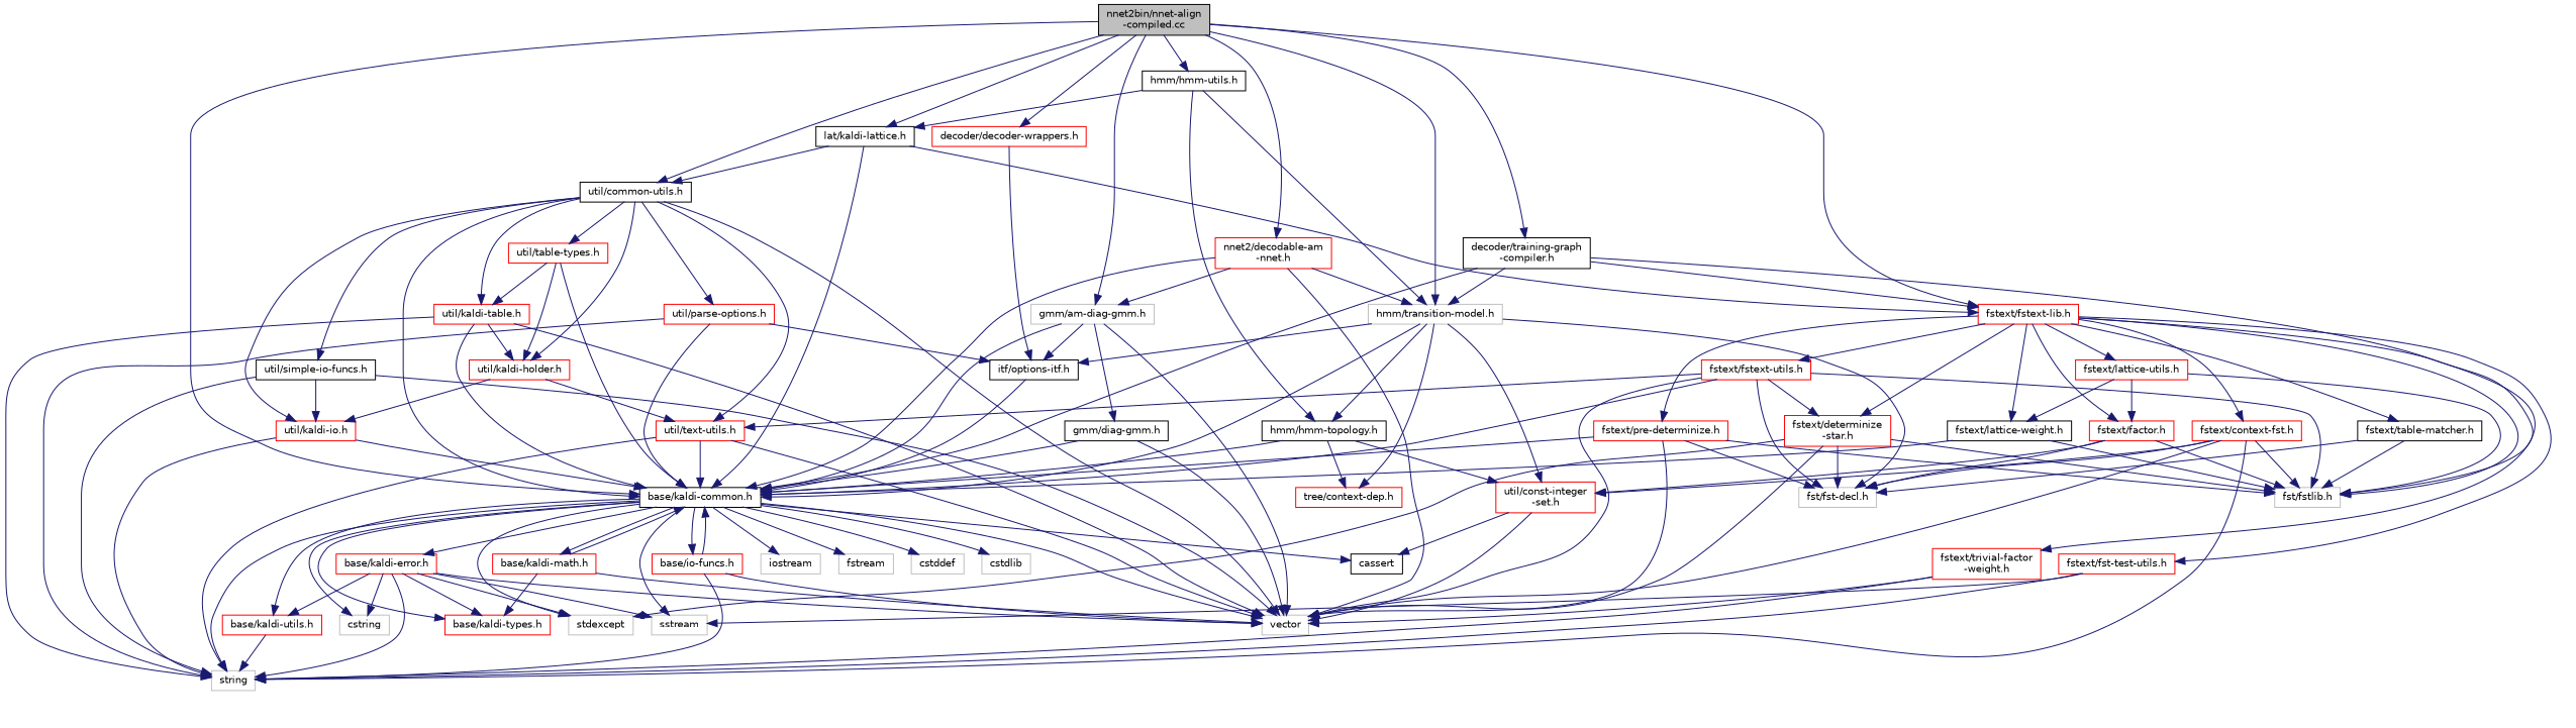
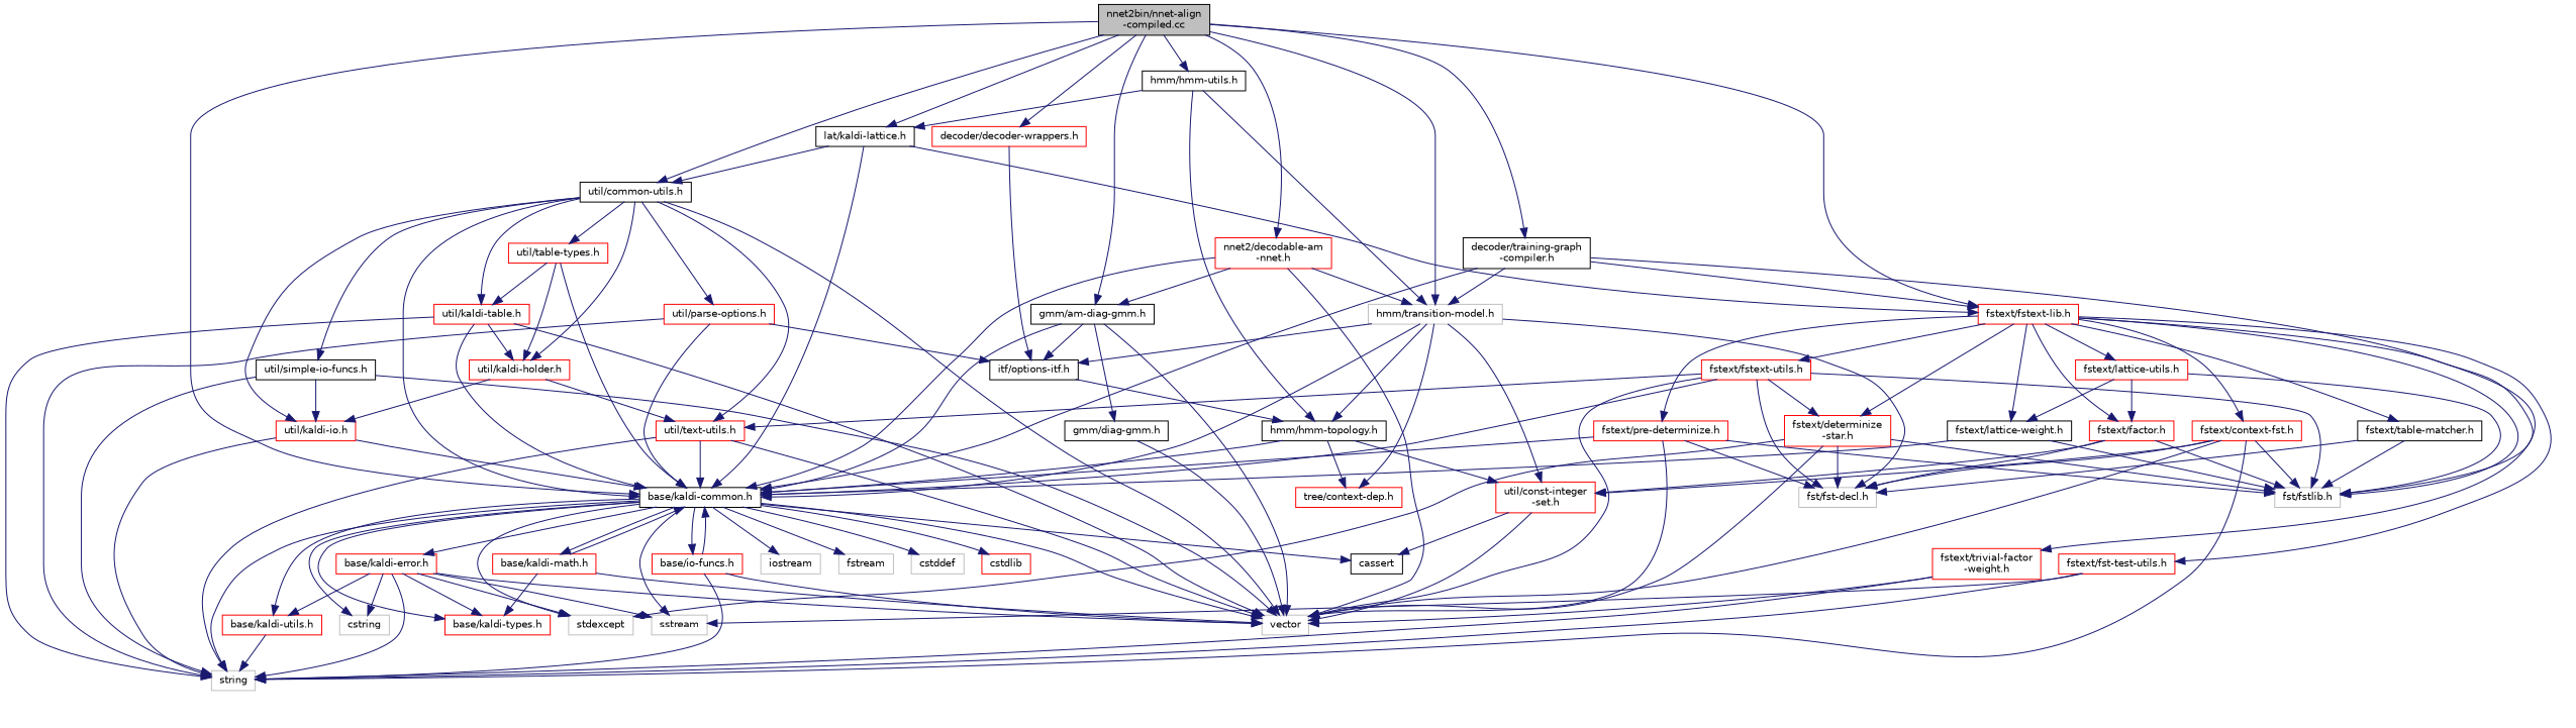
  digraph {
    node [color=red fillcolor=white fontname=Helvetica fontsize=10 shape=record style=filled]
    edge [color=midnightblue fontname=Helvetica fontsize=10 labelfontname=Helvetica labelfontsize=10 style=solid]
    n1 [color=black fillcolor=grey75 fontcolor=black height=0.2 label="nnet2bin/nnet-align\l-compiled.cc" width=0.4]
    n2 [color=black height=0.2 label="base/kaldi-common.h" width=0.4]
    n3 [color=black height=0.2 label="util/common-utils.h" width=0.4]
-   n4 [color=grey75 height=0.2 label="gmm/am-diag-gmm.h" width=0.4]
+   n4 [color=black height=0.2 label="gmm/am-diag-gmm.h" width=0.4]
    n5 [color=grey75 height=0.2 label="hmm/transition-model.h" width=0.4]
    n6 [color=black height=0.2 label="hmm/hmm-utils.h" width=0.4]
    n7 [color=black height=0.2 label="lat/kaldi-lattice.h" width=0.4]
    n8 [height=0.2 label="fstext/fstext-lib.h" width=0.4]
    n9 [height=0.2 label="decoder/decoder-wrappers.h" width=0.4]
    n10 [color=black height=0.2 label="decoder/training-graph\l-compiler.h" width=0.4]
    n11 [height=0.2 label="nnet2/decodable-am\l-nnet.h" width=0.4]
    n12 [color=grey75 height=0.2 label=cstddef width=0.4]
-   n13 [color=grey75 height=0.2 label=cstdlib width=0.4]
+   n13 [height=0.2 label=cstdlib width=0.4]
    n14 [color=grey75 height=0.2 label=cstring width=0.4]
    n15 [color=grey75 height=0.2 label=string width=0.4]
    n16 [color=grey75 height=0.2 label=sstream width=0.4]
    n17 [color=grey75 height=0.2 label=stdexcept width=0.4]
    n18 [color=black height=0.2 label=cassert width=0.4]
    n19 [color=grey75 height=0.2 label=vector width=0.4]
    n20 [color=grey75 height=0.2 label=iostream width=0.4]
    n21 [color=grey75 height=0.2 label=fstream width=0.4]
    n22 [height=0.2 label="base/kaldi-utils.h" width=0.4]
    n23 [height=0.2 label="base/kaldi-error.h" width=0.4]
    n24 [height=0.2 label="base/kaldi-types.h" width=0.4]
    n25 [height=0.2 label="base/io-funcs.h" width=0.4]
    n26 [height=0.2 label="base/kaldi-math.h" width=0.4]
    n27 [height=0.2 label="util/parse-options.h" width=0.4]
    n28 [height=0.2 label="util/kaldi-io.h" width=0.4]
    n29 [color=black height=0.2 label="util/simple-io-funcs.h" width=0.4]
    n30 [height=0.2 label="util/kaldi-holder.h" width=0.4]
    n31 [height=0.2 label="util/text-utils.h" width=0.4]
    n32 [height=0.2 label="util/kaldi-table.h" width=0.4]
    n33 [height=0.2 label="util/table-types.h" width=0.4]
    n34 [color=black height=0.2 label="itf/options-itf.h" width=0.4]
    n35 [color=black height=0.2 label="gmm/diag-gmm.h" width=0.4]
    n36 [height=0.2 label="tree/context-dep.h" width=0.4]
    n37 [height=0.2 label="util/const-integer\l-set.h" width=0.4]
    n38 [color=grey75 height=0.2 label="fst/fst-decl.h" width=0.4]
    n39 [color=black height=0.2 label="hmm/hmm-topology.h" width=0.4]
    n40 [color=grey75 height=0.2 label="fst/fstlib.h" width=0.4]
    n41 [height=0.2 label="fstext/context-fst.h" width=0.4]
    n42 [height=0.2 label="fstext/determinize\l-star.h" width=0.4]
    n43 [height=0.2 label="fstext/factor.h" width=0.4]
    n44 [height=0.2 label="fstext/fst-test-utils.h" width=0.4]
    n45 [height=0.2 label="fstext/fstext-utils.h" width=0.4]
    n46 [height=0.2 label="fstext/pre-determinize.h" width=0.4]
    n47 [color=black height=0.2 label="fstext/table-matcher.h" width=0.4]
    n48 [height=0.2 label="fstext/trivial-factor\l-weight.h" width=0.4]
    n49 [color=black height=0.2 label="fstext/lattice-weight.h" width=0.4]
    n50 [height=0.2 label="fstext/lattice-utils.h" width=0.4]
    n1 -> n2
    n1 -> n3
    n1 -> n4
    n1 -> n5
    n1 -> n6
    n1 -> n7
    n1 -> n8
    n1 -> n9
    n1 -> n10
    n1 -> n11
    n2 -> n12
    n2 -> n13
    n2 -> n14
    n2 -> n15
    n2 -> n16
    n2 -> n17
    n2 -> n18
    n2 -> n19
    n2 -> n20
    n2 -> n21
    n2 -> n22
    n2 -> n23
    n2 -> n24
    n2 -> n25
    n2 -> n26
    n3 -> n2
    n3 -> n19
    n3 -> n27
    n3 -> n28
    n3 -> n29
    n3 -> n30
    n3 -> n31
    n3 -> n32
    n3 -> n33
    n4 -> n2
    n4 -> n19
    n4 -> n34
    n4 -> n35
    n5 -> n2
    n5 -> n34
    n5 -> n36
    n5 -> n37
    n5 -> n38
    n5 -> n39
    n6 -> n5
    n6 -> n7
    n6 -> n39
    n7 -> n2
    n7 -> n3
    n7 -> n8
    n8 -> n40
    n8 -> n41
    n8 -> n42
    n8 -> n43
    n8 -> n44
    n8 -> n45
    n8 -> n46
    n8 -> n47
    n8 -> n48
    n8 -> n49
    n8 -> n50
    n9 -> n34
    n10 -> n2
    n10 -> n5
    n10 -> n8
    n10 -> n40
    n11 -> n2
    n11 -> n4
    n11 -> n5
    n11 -> n19
    n22 -> n15
    n23 -> n14
    n23 -> n15
    n23 -> n16
    n23 -> n17
    n23 -> n19
    n23 -> n22
    n23 -> n24
    n25 -> n2
    n25 -> n15
    n25 -> n19
    n26 -> n2
    n26 -> n19
    n26 -> n24
    n27 -> n2
    n27 -> n15
    n27 -> n34
    n28 -> n2
    n28 -> n15
    n29 -> n15
    n29 -> n19
    n29 -> n28
    n30 -> n28
    n30 -> n31
    n31 -> n2
    n31 -> n15
    n31 -> n19
    n32 -> n2
    n32 -> n15
    n32 -> n19
    n32 -> n30
    n33 -> n2
    n33 -> n30
    n33 -> n32
-   n34 -> n2
-   n35 -> n2
+   n34 -> n39
    n35 -> n19
    n37 -> n18
    n37 -> n19
    n39 -> n2
    n39 -> n36
    n39 -> n37
    n41 -> n15
    n41 -> n19
    n41 -> n37
    n41 -> n38
    n41 -> n40
    n42 -> n17
    n42 -> n19
    n42 -> n38
    n42 -> n40
    n43 -> n37
    n43 -> n38
    n43 -> n40
    n44 -> n15
    n44 -> n16
    n45 -> n2
    n45 -> n19
    n45 -> n31
    n45 -> n38
    n45 -> n40
    n45 -> n42
    n46 -> n2
    n46 -> n19
    n46 -> n38
    n46 -> n40
    n47 -> n38
    n47 -> n40
    n48 -> n15
    n48 -> n19
    n49 -> n2
    n49 -> n40
    n50 -> n40
    n50 -> n43
    n50 -> n49
  }
